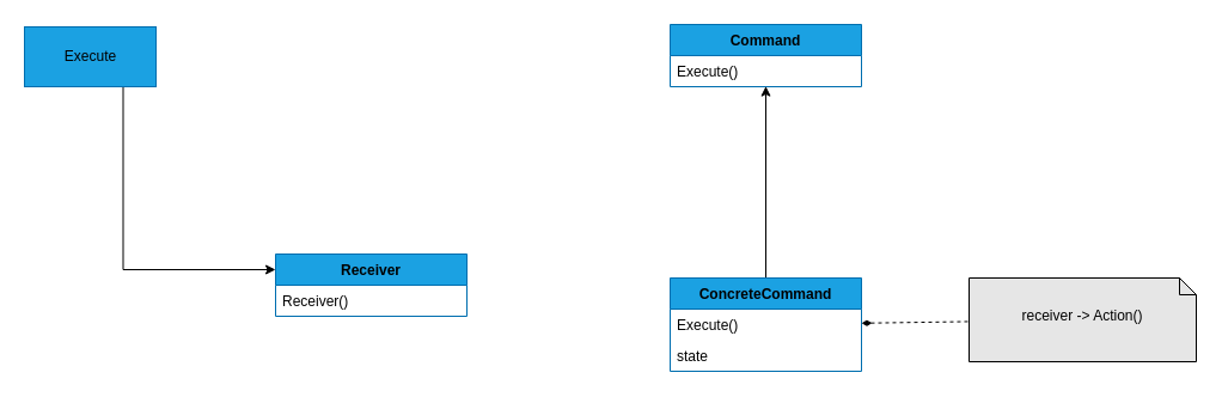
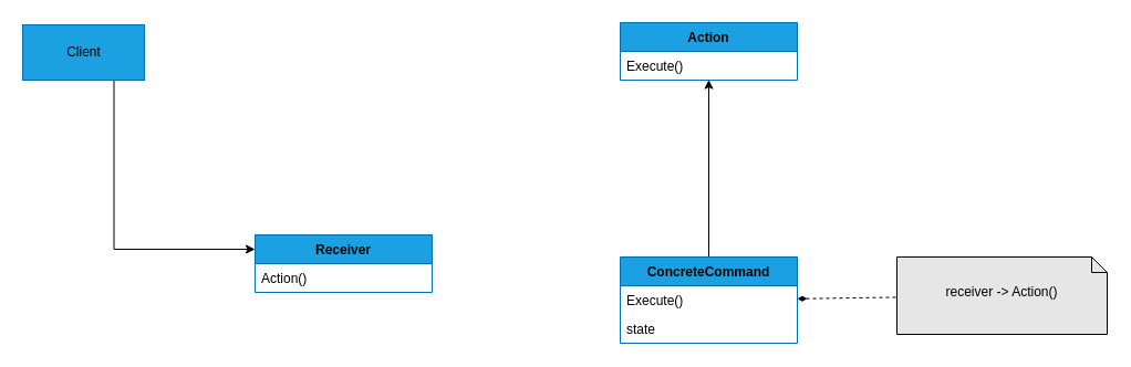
  <mxCell id="0" />
  <mxCell id="1" parent="0" />
  <mxCell id="2" style="edgeStyle=orthogonalEdgeStyle;rounded=0;orthogonalLoop=1;jettySize=auto;html=1;entryX=0;entryY=0.25;entryDx=0;entryDy=0;exitX=0.75;exitY=1;exitDx=0;exitDy=0;fontColor=#000000;" edge="1" parent="1" source="3" target="5"><mxGeometry relative="1" as="geometry" /></mxCell>
- <mxCell id="3" value="Execute" style="html=1;fillColor=#1ba1e2;strokeColor=#006EAF;fontColor=#000000;" vertex="1" parent="1"><mxGeometry x="20" y="22" width="110" height="50" as="geometry" /></mxCell>
+ <mxCell id="3" value="Client" style="html=1;fillColor=#1ba1e2;strokeColor=#006EAF;fontColor=#000000;" vertex="1" parent="1"><mxGeometry x="20" y="22" width="110" height="50" as="geometry" /></mxCell>
  <mxCell id="4" style="edgeStyle=orthogonalEdgeStyle;rounded=0;orthogonalLoop=1;jettySize=auto;html=1;entryX=0.5;entryY=0.985;entryDx=0;entryDy=0;entryPerimeter=0;fontColor=#000000;" edge="1" parent="1" source="10" target="8"><mxGeometry relative="1" as="geometry" /></mxCell>
  <mxCell id="5" value="Receiver" style="swimlane;fontStyle=1;align=center;verticalAlign=top;childLayout=stackLayout;horizontal=1;startSize=26;horizontalStack=0;resizeParent=1;resizeParentMax=0;resizeLast=0;collapsible=1;marginBottom=0;fillColor=#1ba1e2;strokeColor=#006EAF;fontColor=#000000;" vertex="1" parent="1"><mxGeometry x="230" y="212" width="160" height="52" as="geometry" /></mxCell>
- <mxCell id="6" value="Receiver()" style="text;strokeColor=none;fillColor=none;align=left;verticalAlign=top;spacingLeft=4;spacingRight=4;overflow=hidden;rotatable=0;points=[[0,0.5],[1,0.5]];portConstraint=eastwest;fontColor=#000000;" vertex="1" parent="5"><mxGeometry y="26" width="160" height="26" as="geometry" /></mxCell>
- <mxCell id="7" value="Command" style="swimlane;fontStyle=1;align=center;verticalAlign=top;childLayout=stackLayout;horizontal=1;startSize=26;horizontalStack=0;resizeParent=1;resizeParentMax=0;resizeLast=0;collapsible=1;marginBottom=0;fillColor=#1ba1e2;strokeColor=#006EAF;fontColor=#000000;" vertex="1" parent="1"><mxGeometry x="560" y="20" width="160" height="52" as="geometry" /></mxCell>
+ <mxCell id="6" value="Action()" style="text;strokeColor=none;fillColor=none;align=left;verticalAlign=top;spacingLeft=4;spacingRight=4;overflow=hidden;rotatable=0;points=[[0,0.5],[1,0.5]];portConstraint=eastwest;fontColor=#000000;" vertex="1" parent="5"><mxGeometry y="26" width="160" height="26" as="geometry" /></mxCell>
+ <mxCell id="7" value="Action" style="swimlane;fontStyle=1;align=center;verticalAlign=top;childLayout=stackLayout;horizontal=1;startSize=26;horizontalStack=0;resizeParent=1;resizeParentMax=0;resizeLast=0;collapsible=1;marginBottom=0;fillColor=#1ba1e2;strokeColor=#006EAF;fontColor=#000000;" vertex="1" parent="1"><mxGeometry x="560" y="20" width="160" height="52" as="geometry" /></mxCell>
  <mxCell id="8" value="Execute()" style="text;strokeColor=none;fillColor=none;align=left;verticalAlign=top;spacingLeft=4;spacingRight=4;overflow=hidden;rotatable=0;points=[[0,0.5],[1,0.5]];portConstraint=eastwest;fontColor=#000000;" vertex="1" parent="7"><mxGeometry y="26" width="160" height="26" as="geometry" /></mxCell>
  <mxCell id="9" value="receiver -&amp;gt; Action()" style="shape=note;whiteSpace=wrap;html=1;size=14;verticalAlign=middle;align=center;spacingTop=-6;fontColor=#000000;fillColor=#E6E6E6;" vertex="1" parent="1"><mxGeometry x="810" y="232" width="190" height="70" as="geometry" /></mxCell>
  <mxCell id="10" value="ConcreteCommand" style="swimlane;fontStyle=1;align=center;verticalAlign=top;childLayout=stackLayout;horizontal=1;startSize=26;horizontalStack=0;resizeParent=1;resizeParentMax=0;resizeLast=0;collapsible=1;marginBottom=0;fillColor=#1ba1e2;strokeColor=#006EAF;fontColor=#000000;" vertex="1" parent="1"><mxGeometry x="560" y="232" width="160" height="78" as="geometry" /></mxCell>
  <mxCell id="11" value="Execute()" style="text;strokeColor=none;fillColor=none;align=left;verticalAlign=top;spacingLeft=4;spacingRight=4;overflow=hidden;rotatable=0;points=[[0,0.5],[1,0.5]];portConstraint=eastwest;fontColor=#000000;" vertex="1" parent="10"><mxGeometry y="26" width="160" height="26" as="geometry" /></mxCell>
  <mxCell id="12" value="state" style="text;strokeColor=none;fillColor=none;align=left;verticalAlign=top;spacingLeft=4;spacingRight=4;overflow=hidden;rotatable=0;points=[[0,0.5],[1,0.5]];portConstraint=eastwest;fontColor=#000000;" vertex="1" parent="10"><mxGeometry y="52" width="160" height="26" as="geometry" /></mxCell>
  <mxCell id="13" style="edgeStyle=none;rounded=0;orthogonalLoop=1;jettySize=auto;html=1;dashed=1;startArrow=diamondThin;startFill=1;fontColor=#000000;endArrow=none;endFill=0;" edge="1" parent="1" source="11" target="9"><mxGeometry relative="1" as="geometry" /></mxCell>
